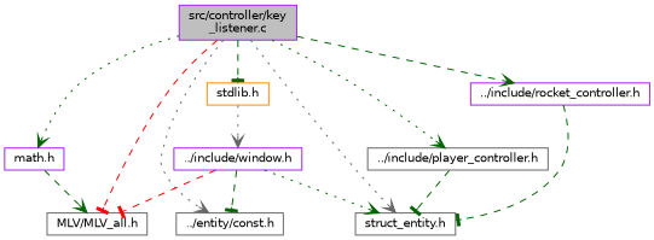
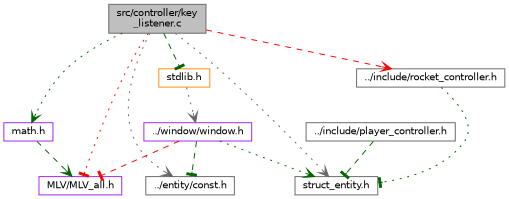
  digraph {
    node [color=purple fillcolor=white fontname=Helvetica fontsize=10 shape=record style=filled]
    edge [arrowhead=vee color=darkgreen fontname=Helvetica fontsize=10 labelfontname=Helvetica labelfontsize=10 style=dashed]
-   n1 [fillcolor=grey75 fontcolor=black height=0.2 label="src/controller/key\l_listener.c" width=0.4]
-   n2 [color=gray40 height=0.2 label="MLV/MLV_all.h" width=0.4]
+   n1 [color=gray40 fillcolor=grey75 fontcolor=black height=0.2 label="src/controller/key\l_listener.c" width=0.4]
+   n2 [height=0.2 label="MLV/MLV_all.h" width=0.4]
    n3 [color=darkorange height=0.2 label="stdlib.h" width=0.4]
    n4 [height=0.2 label="math.h" width=0.4]
    n5 [color=gray40 height=0.2 label="../entity/const.h" width=0.4]
    n6 [color=gray40 height=0.2 label="struct_entity.h" width=0.4]
    n7 [color=gray40 height=0.2 label="../include/player_controller.h" width=0.4]
-   n8 [height=0.2 label="../include/rocket_controller.h" width=0.4]
-   n9 [height=0.2 label="../include/window.h" width=0.4]
-   n1 -> n2 [arrowhead=tee color=red]
+   n8 [color=gray40 height=0.2 label="../include/rocket_controller.h" width=0.4]
+   n9 [height=0.2 label="../window/window.h" width=0.4]
+   n1 -> n2 [arrowhead=tee color=red style=dotted]
    n1 -> n3 [arrowhead=tee]
    n1 -> n4 [style=dotted]
    n1 -> n5 [color=gray40 style=dotted]
    n1 -> n6 [color=gray40 style=dotted]
-   n1 -> n7 [style=dotted]
-   n1 -> n8
+   n1 -> n8 [color=red]
    n3 -> n9 [color=gray40 style=dotted]
    n4 -> n2
    n7 -> n6 [arrowhead=tee]
-   n8 -> n6 [arrowhead=tee]
+   n8 -> n6 [arrowhead=tee style=dotted]
    n9 -> n2 [arrowhead=tee color=red]
    n9 -> n5 [arrowhead=tee]
    n9 -> n6 [style=dotted]
  }
